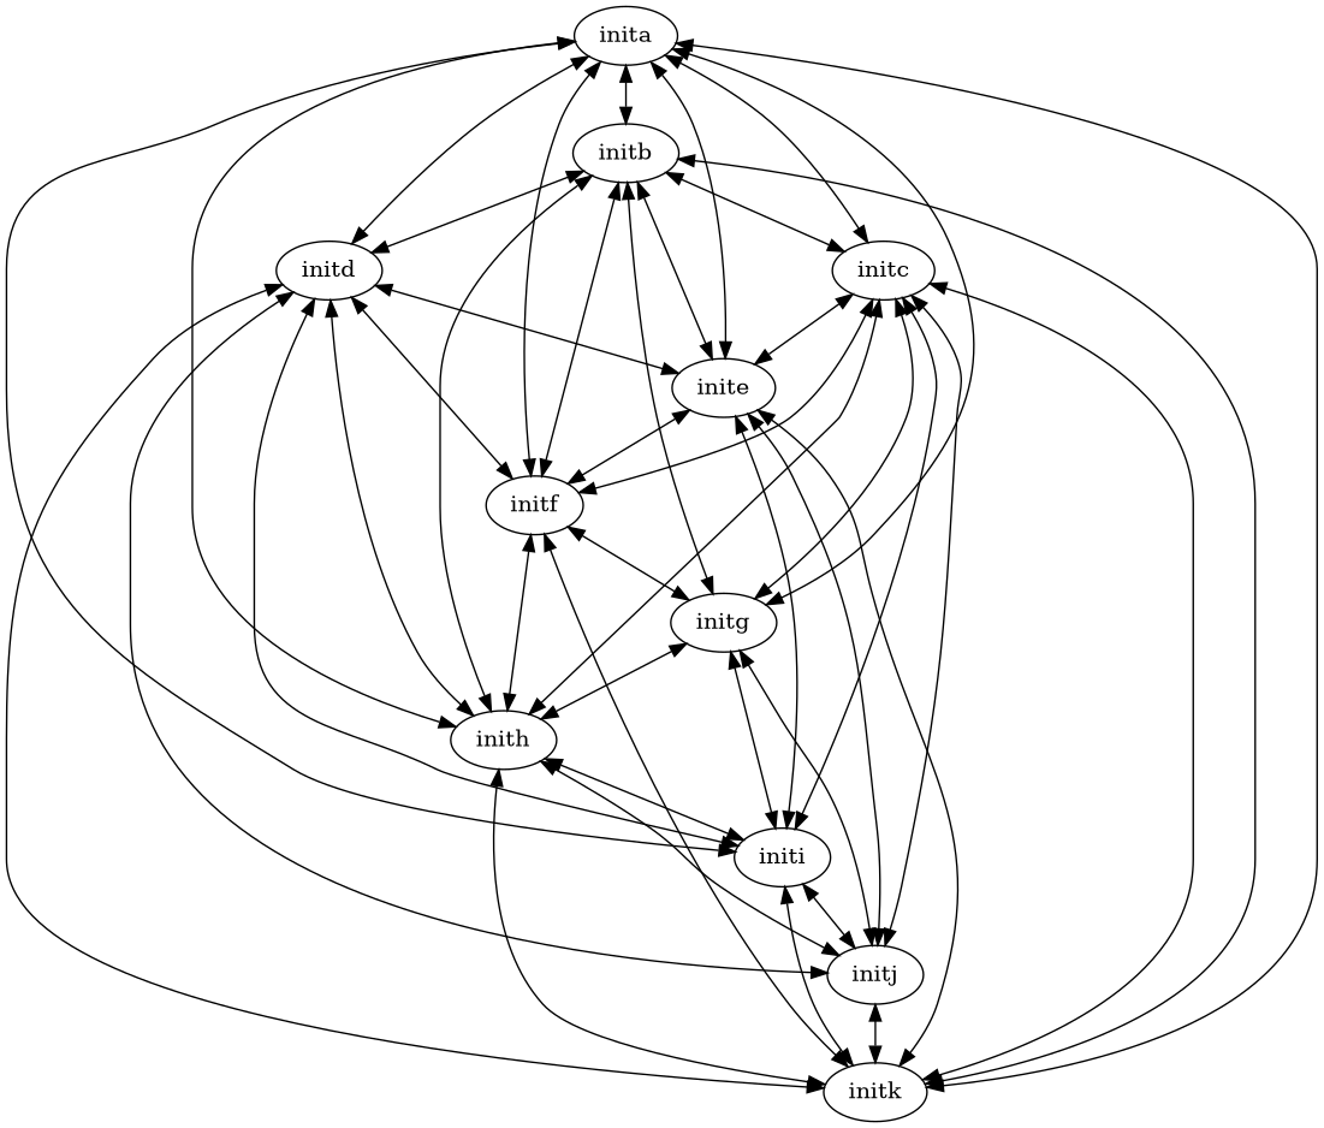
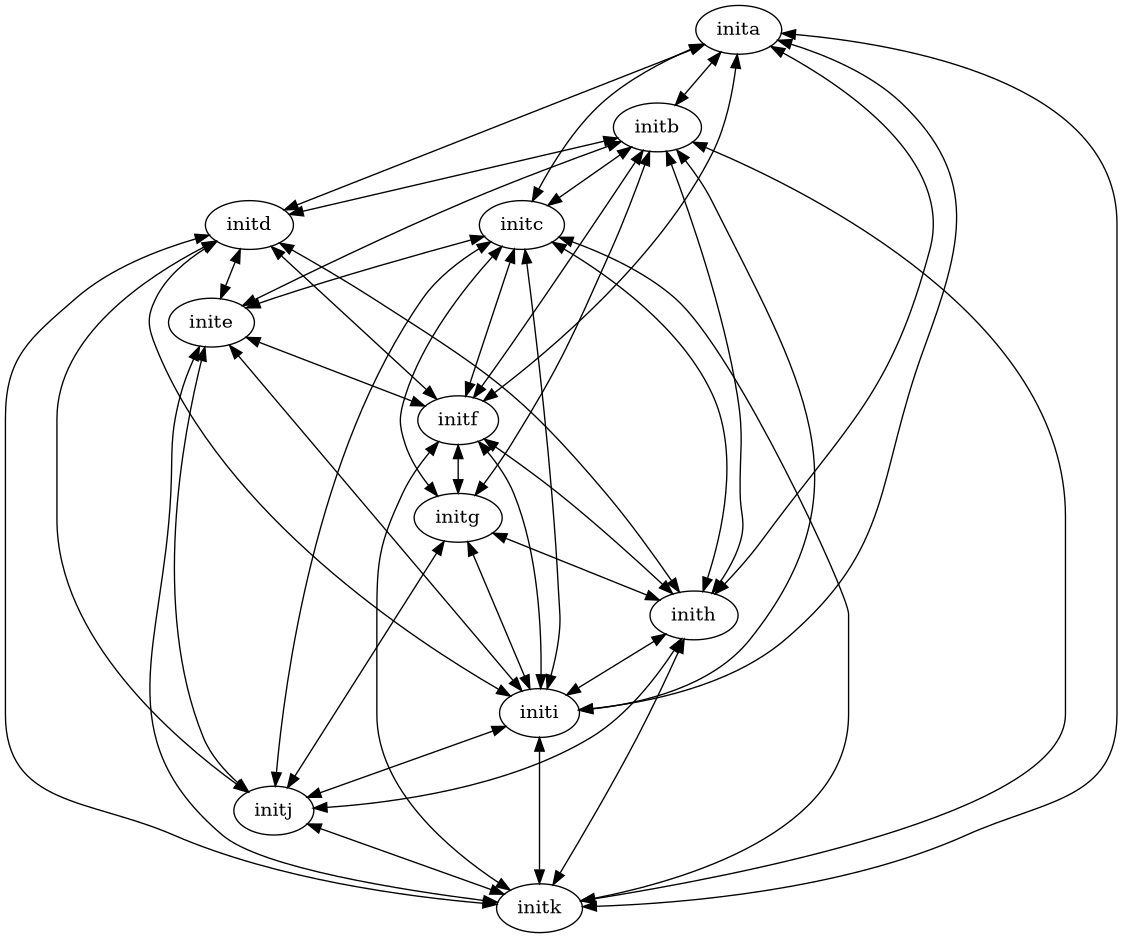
  digraph {
    edge [dir=both]
    inita
    initb
    initc
    initd
    inite
    initf
    initg
    inith
    initi
    initk
    initj
    inita -> initb
    inita -> initc
    inita -> initd
-   inita -> inite
    inita -> initf
-   inita -> initg
    inita -> inith
    inita -> initi
    inita -> initk
    initb -> initc
    initb -> initd
    initb -> inite
    initb -> initf
    initb -> initg
    initb -> inith
+   initb -> initi
    initb -> initk
    initc -> inite
    initc -> initf
    initc -> initg
    initc -> inith
    initc -> initi
    initc -> initk
    initc -> initj
    initd -> inite
    initd -> initf
    initd -> inith
    initd -> initi
    initd -> initk
    initd -> initj
    inite -> initf
    inite -> initi
    inite -> initk
    inite -> initj
    initf -> initg
    initf -> inith
+   initf -> initi
    initf -> initk
    initg -> inith
    initg -> initi
    initg -> initj
    inith -> initi
    inith -> initk
    inith -> initj
    initi -> initk
    initi -> initj
    initj -> initk
  }
